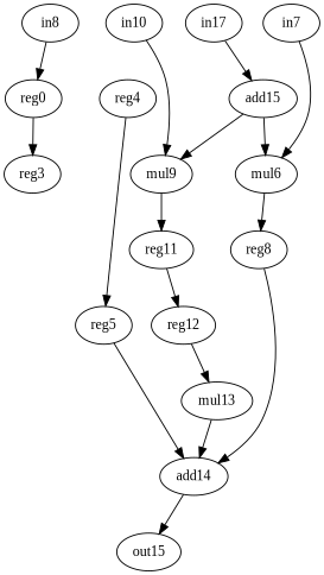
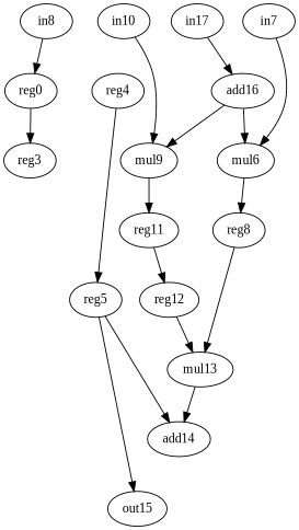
  digraph {
    fontname="Liberation Serif"
    node [fontname="Liberation Serif" op=reg]
    edge [fontname="Liberation Serif" port=0 weight=0]
    n1 [label=reg0]
    n2 [label=reg3]
    n3 [label=in8 op=in]
    n4 [label=in10 op=in]
    n5 [label=mul9 op=mul]
    n6 [label=reg11]
    n7 [label=reg12]
    n8 [label=mul13 op=mul]
    n9 [label=add14 op=add]
    n10 [label=out15 op=out]
-   n11 [label=add15 op=addi value=2]
+   n11 [label=add16 op=addi value=2]
    n12 [label=mul6 op=mul]
    n13 [label=reg8]
    n14 [label=in17 op=in]
    n15 [label=reg4]
    n16 [label=reg5]
    n17 [label=in7 op=in]
    n1 -> n2
    n3 -> n1
    n4 -> n5 [port=1]
    n5 -> n6 [weight=1]
    n6 -> n7
    n7 -> n8 [port=1]
    n8 -> n9 [port=1]
-   n9 -> n10
+   n16 -> n10
    n11 -> n5
    n11 -> n12 [port=1]
    n12 -> n13
-   n13 -> n9
+   n13 -> n8
    n14 -> n11
    n15 -> n16
    n16 -> n9
    n17 -> n12
  }
